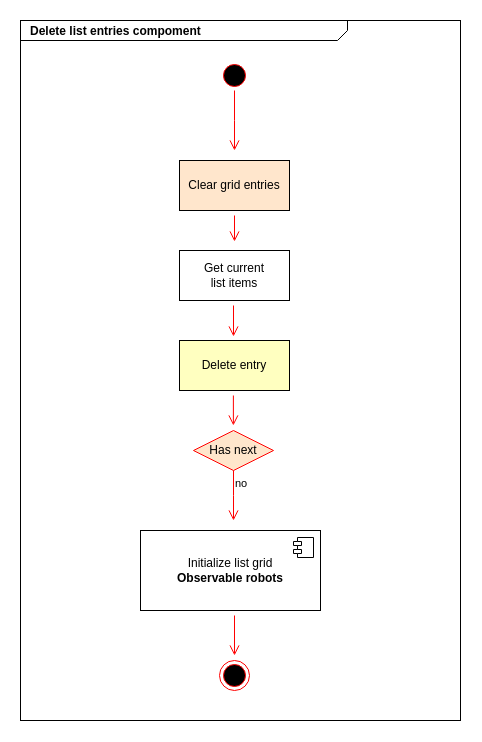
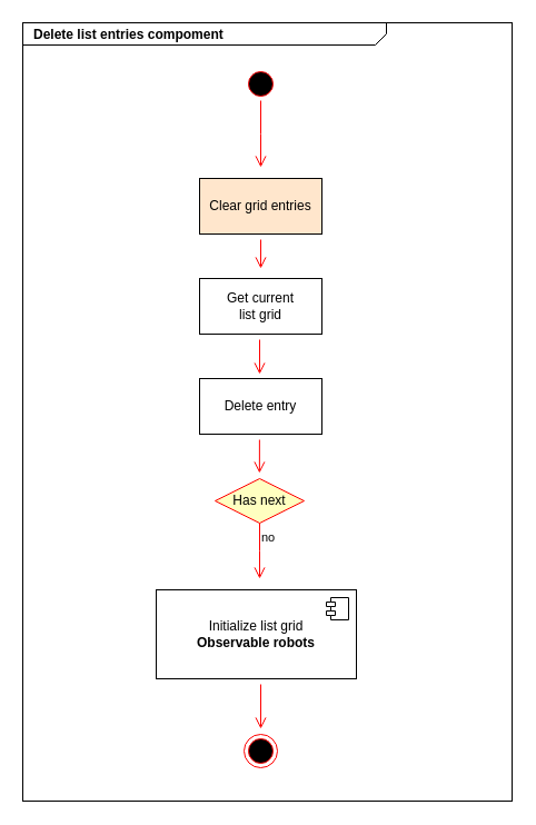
  <mxCell id="0" />
  <mxCell id="1" parent="0" />
  <mxCell id="2" value="&lt;p style=&quot;margin: 0px ; margin-top: 4px ; margin-left: 10px ; text-align: left&quot;&gt;&lt;b&gt;Delete list entries compoment&lt;/b&gt;&lt;/p&gt;" style="html=1;strokeWidth=1;shape=mxgraph.sysml.package;html=1;overflow=fill;whiteSpace=wrap;fillColor=none;gradientColor=none;fontSize=12;align=center;labelX=327.64;" parent="1" vertex="1"><mxGeometry x="20" y="20" width="440" height="700" as="geometry" /></mxCell>
  <mxCell id="3" value="" style="ellipse;html=1;shape=startState;fillColor=#000000;strokeColor=#ff0000;" parent="1" vertex="1"><mxGeometry x="219" y="60" width="30" height="30" as="geometry" /></mxCell>
  <mxCell id="4" value="" style="edgeStyle=orthogonalEdgeStyle;html=1;verticalAlign=bottom;endArrow=open;endSize=8;strokeColor=#ff0000;rounded=0;" parent="1" source="3" edge="1"><mxGeometry relative="1" as="geometry"><mxPoint x="234" y="150" as="targetPoint" /></mxGeometry></mxCell>
  <mxCell id="5" value="Clear grid entries" style="html=1;whiteSpace=wrap;fillColor=#ffe6cc;" parent="1" vertex="1"><mxGeometry x="179" y="160" width="110" height="50" as="geometry" /></mxCell>
- <mxCell id="6" value="Get current&lt;br&gt;list items" style="html=1;whiteSpace=wrap;" parent="1" vertex="1"><mxGeometry x="179" y="250" width="110" height="50" as="geometry" /></mxCell>
- <mxCell id="7" value="Delete entry" style="html=1;whiteSpace=wrap;fillColor=#ffffc0;" parent="1" vertex="1"><mxGeometry x="179" y="340" width="110" height="50" as="geometry" /></mxCell>
+ <mxCell id="6" value="Get current&lt;br&gt;list grid" style="html=1;whiteSpace=wrap;" parent="1" vertex="1"><mxGeometry x="179" y="250" width="110" height="50" as="geometry" /></mxCell>
+ <mxCell id="7" value="Delete entry" style="html=1;whiteSpace=wrap;" parent="1" vertex="1"><mxGeometry x="179" y="340" width="110" height="50" as="geometry" /></mxCell>
  <mxCell id="8" value="" style="html=1;verticalAlign=bottom;endArrow=open;endSize=8;strokeColor=#ff0000;rounded=0;" parent="1" edge="1"><mxGeometry relative="1" as="geometry"><mxPoint x="234" y="241" as="targetPoint" /><mxPoint x="234" y="215" as="sourcePoint" /></mxGeometry></mxCell>
  <mxCell id="9" value="" style="html=1;verticalAlign=bottom;endArrow=open;endSize=8;strokeColor=#ff0000;rounded=0;" parent="1" edge="1"><mxGeometry relative="1" as="geometry"><mxPoint x="233" y="336" as="targetPoint" /><mxPoint x="233" y="305" as="sourcePoint" /></mxGeometry></mxCell>
- <mxCell id="10" value="Has next" style="rhombus;whiteSpace=wrap;html=1;fontColor=#000000;fillColor=#ffe6cc;strokeColor=#ff0000;" parent="1" vertex="1"><mxGeometry x="193" y="430" width="80" height="40" as="geometry" /></mxCell>
+ <mxCell id="10" value="Has next" style="rhombus;whiteSpace=wrap;html=1;fontColor=#000000;fillColor=#ffffc0;strokeColor=#ff0000;" parent="1" vertex="1"><mxGeometry x="193" y="430" width="80" height="40" as="geometry" /></mxCell>
  <mxCell id="11" value="no" style="edgeStyle=orthogonalEdgeStyle;html=1;align=left;verticalAlign=top;endArrow=open;endSize=8;strokeColor=#ff0000;rounded=0;" parent="1" source="10" edge="1"><mxGeometry x="-1" relative="1" as="geometry"><mxPoint x="233" y="520" as="targetPoint" /></mxGeometry></mxCell>
  <mxCell id="12" value="" style="html=1;verticalAlign=bottom;endArrow=open;endSize=8;strokeColor=#ff0000;rounded=0;" parent="1" edge="1"><mxGeometry relative="1" as="geometry"><mxPoint x="232.89" y="425" as="targetPoint" /><mxPoint x="232.89" y="395" as="sourcePoint" /></mxGeometry></mxCell>
  <mxCell id="13" value="Initialize list grid&lt;br&gt;&lt;b&gt;Observable robots&lt;/b&gt;" style="html=1;dropTarget=0;whiteSpace=wrap;" parent="1" vertex="1"><mxGeometry x="140" y="530" width="180" height="80" as="geometry" /></mxCell>
  <mxCell id="14" value="" style="shape=module;jettyWidth=8;jettyHeight=4;" parent="13" vertex="1"><mxGeometry x="1" width="20" height="20" relative="1" as="geometry"><mxPoint x="-27" y="7" as="offset" /></mxGeometry></mxCell>
  <mxCell id="15" value="" style="ellipse;html=1;shape=endState;fillColor=#000000;strokeColor=#ff0000;" vertex="1" parent="1"><mxGeometry x="219" y="660" width="30" height="30" as="geometry" /></mxCell>
  <mxCell id="16" value="" style="html=1;verticalAlign=bottom;endArrow=open;endSize=8;strokeColor=#ff0000;rounded=0;" edge="1" parent="1"><mxGeometry relative="1" as="geometry"><mxPoint x="234" y="655" as="targetPoint" /><mxPoint x="234" y="615" as="sourcePoint" /></mxGeometry></mxCell>
